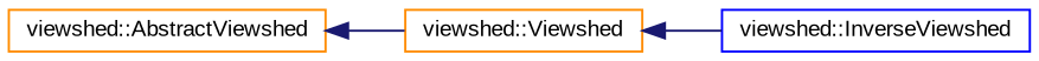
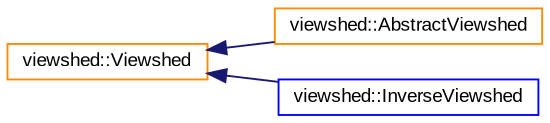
  digraph {
    fontname="Liberation Sans"
    rankdir=LR
    node [color=darkorange fillcolor=white fontname="Liberation Sans" fontsize=10 shape=record style=filled]
    edge [color=midnightblue dir=back fontname="Liberation Sans" fontsize=10 labelfontname=Helvetica labelfontsize=10 style=solid]
    n1 [height=0.2 label="viewshed::AbstractViewshed" width=0.4]
    n2 [height=0.2 label="viewshed::Viewshed" width=0.4]
    n3 [color=blue height=0.2 label="viewshed::InverseViewshed" width=0.4]
-   n1 -> n2
+   n2 -> n1
    n2 -> n3
  }
